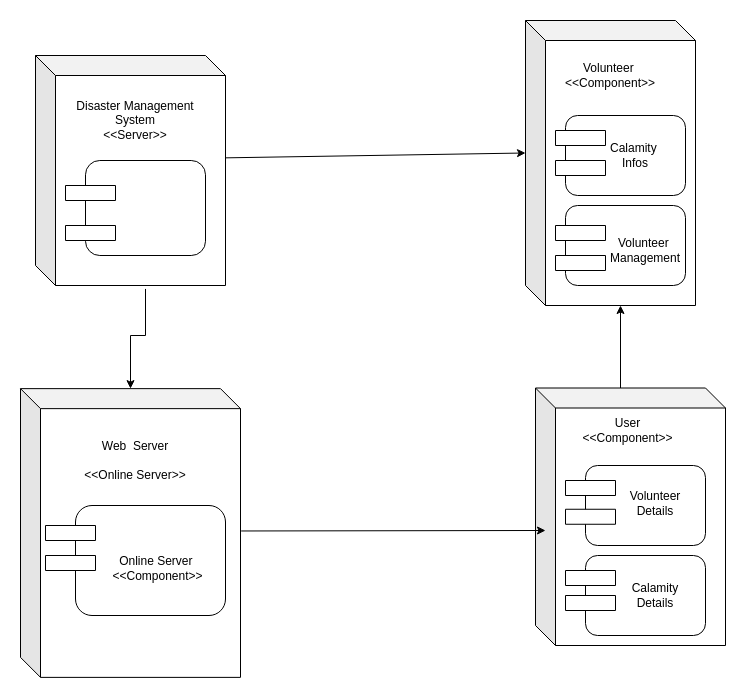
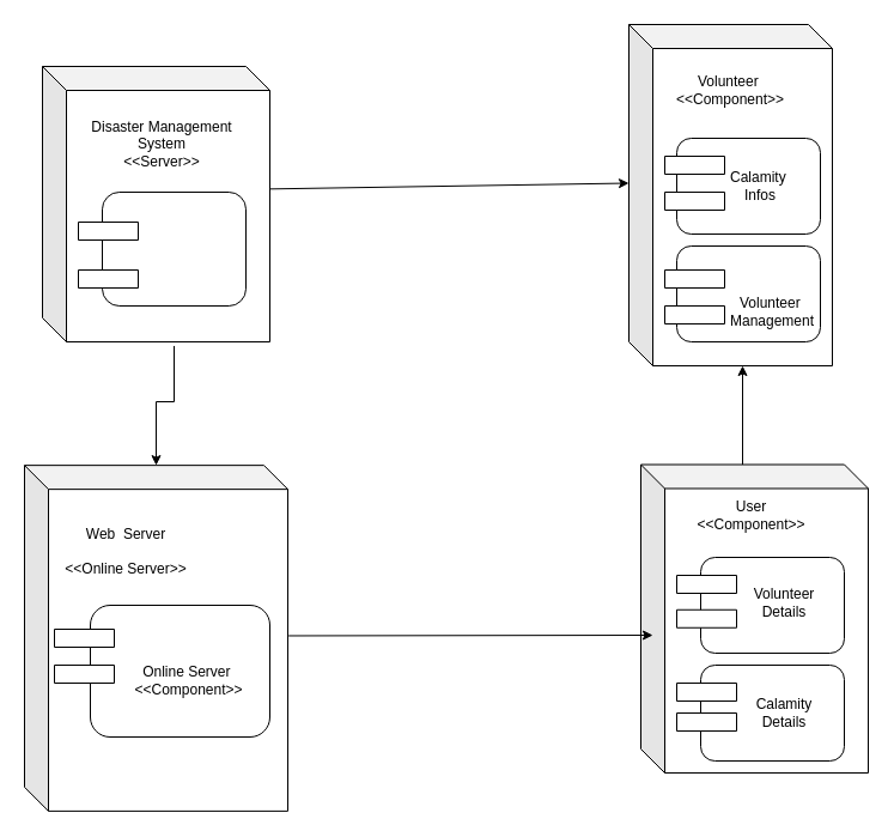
  <mxCell id="0" />
  <mxCell id="1" parent="0" />
  <mxCell id="2" value="" style="shape=cube;whiteSpace=wrap;html=1;boundedLbl=1;backgroundOutline=1;darkOpacity=0.05;darkOpacity2=0.1;" vertex="1" parent="1"><mxGeometry x="35" y="55" width="190" height="230" as="geometry" /></mxCell>
  <mxCell id="3" value="" style="shape=cube;whiteSpace=wrap;html=1;boundedLbl=1;backgroundOutline=1;darkOpacity=0.05;darkOpacity2=0.1;" vertex="1" parent="1"><mxGeometry x="525" y="20" width="170" height="285" as="geometry" /></mxCell>
  <mxCell id="4" value="&lt;br&gt;&lt;br&gt;" style="shape=cube;whiteSpace=wrap;html=1;boundedLbl=1;backgroundOutline=1;darkOpacity=0.05;darkOpacity2=0.1;" vertex="1" parent="1"><mxGeometry x="20" y="388.13" width="220" height="288.75" as="geometry" /></mxCell>
  <mxCell id="5" value="" style="shape=cube;whiteSpace=wrap;html=1;boundedLbl=1;backgroundOutline=1;darkOpacity=0.05;darkOpacity2=0.1;" vertex="1" parent="1"><mxGeometry x="535" y="387.5" width="190" height="257.5" as="geometry" /></mxCell>
  <mxCell id="6" value="" style="endArrow=classic;html=1;rounded=0;entryX=0;entryY=0;entryDx=0;entryDy=132.5;entryPerimeter=0;exitX=1;exitY=0.445;exitDx=0;exitDy=0;exitPerimeter=0;" edge="1" parent="1" source="2" target="3"><mxGeometry width="50" height="50" relative="1" as="geometry"><mxPoint x="165" y="185" as="sourcePoint" /><mxPoint x="285" y="185" as="targetPoint" /></mxGeometry></mxCell>
  <mxCell id="7" value="" style="endArrow=classic;html=1;rounded=0;exitX=1.003;exitY=0.493;exitDx=0;exitDy=0;exitPerimeter=0;" edge="1" parent="1" source="4"><mxGeometry width="50" height="50" relative="1" as="geometry"><mxPoint x="265" y="415" as="sourcePoint" /><mxPoint x="545" y="530" as="targetPoint" /></mxGeometry></mxCell>
  <mxCell id="8" value="" style="endArrow=classic;html=1;rounded=0;exitX=0;exitY=0;exitDx=85;exitDy=0;exitPerimeter=0;" edge="1" parent="1" source="5"><mxGeometry width="50" height="50" relative="1" as="geometry"><mxPoint x="415" y="305" as="sourcePoint" /><mxPoint x="620" y="305" as="targetPoint" /></mxGeometry></mxCell>
  <mxCell id="9" value="" style="edgeStyle=orthogonalEdgeStyle;rounded=0;orthogonalLoop=1;jettySize=auto;html=1;exitX=0.579;exitY=1.015;exitDx=0;exitDy=0;exitPerimeter=0;" edge="1" parent="1" source="2" target="4"><mxGeometry relative="1" as="geometry"><Array as="points"><mxPoint x="145" y="335" /><mxPoint x="130" y="335" /></Array></mxGeometry></mxCell>
  <mxCell id="10" value="" style="rounded=1;whiteSpace=wrap;html=1;" vertex="1" parent="1"><mxGeometry x="85" y="160" width="120" height="95" as="geometry" /></mxCell>
  <mxCell id="11" value="" style="verticalLabelPosition=bottom;verticalAlign=top;html=1;shape=mxgraph.basic.rect;fillColor2=none;strokeWidth=1;size=20;indent=5;" vertex="1" parent="1"><mxGeometry x="65" y="185" width="50" height="15" as="geometry" /></mxCell>
  <mxCell id="12" value="" style="verticalLabelPosition=bottom;verticalAlign=top;html=1;shape=mxgraph.basic.rect;fillColor2=none;strokeWidth=1;size=20;indent=5;" vertex="1" parent="1"><mxGeometry x="65" y="225" width="50" height="15" as="geometry" /></mxCell>
  <mxCell id="13" value="" style="rounded=1;whiteSpace=wrap;html=1;" vertex="1" parent="1"><mxGeometry x="565" y="205" width="120" height="80" as="geometry" /></mxCell>
  <mxCell id="14" value="" style="verticalLabelPosition=bottom;verticalAlign=top;html=1;shape=mxgraph.basic.rect;fillColor2=none;strokeWidth=1;size=20;indent=98.67;" vertex="1" parent="1"><mxGeometry x="555" y="225" width="50" height="15" as="geometry" /></mxCell>
  <mxCell id="15" value="" style="verticalLabelPosition=bottom;verticalAlign=top;html=1;shape=mxgraph.basic.rect;fillColor2=none;strokeWidth=1;size=20;indent=98.67;" vertex="1" parent="1"><mxGeometry x="555" y="255" width="50" height="15" as="geometry" /></mxCell>
  <mxCell id="16" value="" style="rounded=1;whiteSpace=wrap;html=1;" vertex="1" parent="1"><mxGeometry x="585" y="555" width="120" height="80" as="geometry" /></mxCell>
  <mxCell id="17" value="" style="verticalLabelPosition=bottom;verticalAlign=top;html=1;shape=mxgraph.basic.rect;fillColor2=none;strokeWidth=1;size=20;indent=98.67;" vertex="1" parent="1"><mxGeometry x="565" y="570" width="50" height="15" as="geometry" /></mxCell>
  <mxCell id="18" value="" style="verticalLabelPosition=bottom;verticalAlign=top;html=1;shape=mxgraph.basic.rect;fillColor2=none;strokeWidth=1;size=20;indent=98.67;" vertex="1" parent="1"><mxGeometry x="565" y="595" width="50" height="15" as="geometry" /></mxCell>
- <mxCell id="19" value="Web&amp;nbsp; Server&lt;br style=&quot;border-color: var(--border-color);&quot;&gt;&lt;br style=&quot;border-color: var(--border-color);&quot;&gt;&lt;span style=&quot;border-color: var(--border-color);&quot;&gt;&amp;lt;&amp;lt;Online Server&amp;gt;&amp;gt;&lt;/span&gt;" style="text;html=1;strokeColor=none;fillColor=none;align=center;verticalAlign=middle;whiteSpace=wrap;rounded=0;" vertex="1" parent="1"><mxGeometry x="75" y="445" width="120" height="30" as="geometry" /></mxCell>
+ <mxCell id="19" value="Web&amp;nbsp; Server&lt;br style=&quot;border-color: var(--border-color);&quot;&gt;&lt;br style=&quot;border-color: var(--border-color);&quot;&gt;&lt;span style=&quot;border-color: var(--border-color);&quot;&gt;&amp;lt;&amp;lt;Online Server&amp;gt;&amp;gt;&lt;/span&gt;" style="text;html=1;strokeColor=none;fillColor=none;align=center;verticalAlign=middle;whiteSpace=wrap;rounded=0;" vertex="1" parent="1"><mxGeometry x="45" y="445" width="120" height="30" as="geometry" /></mxCell>
  <mxCell id="20" value="" style="rounded=1;whiteSpace=wrap;html=1;" vertex="1" parent="1"><mxGeometry x="75" y="505" width="150" height="110" as="geometry" /></mxCell>
  <mxCell id="21" value="" style="verticalLabelPosition=bottom;verticalAlign=top;html=1;shape=mxgraph.basic.rect;fillColor2=none;strokeWidth=1;size=20;indent=100;" vertex="1" parent="1"><mxGeometry x="45" y="525" width="50" height="15" as="geometry" /></mxCell>
  <mxCell id="22" value="" style="verticalLabelPosition=bottom;verticalAlign=top;html=1;shape=mxgraph.basic.rect;fillColor2=none;strokeWidth=1;size=20;indent=100;" vertex="1" parent="1"><mxGeometry x="45" y="555" width="50" height="15" as="geometry" /></mxCell>
  <mxCell id="23" value="Disaster Management System &lt;br&gt;&amp;lt;&amp;lt;Server&amp;gt;&amp;gt;" style="text;html=1;strokeColor=none;fillColor=none;align=center;verticalAlign=middle;whiteSpace=wrap;rounded=0;" vertex="1" parent="1"><mxGeometry x="75" y="95" width="120" height="50" as="geometry" /></mxCell>
  <mxCell id="24" value="Volunteer&amp;nbsp;&lt;br style=&quot;border-color: var(--border-color);&quot;&gt;&amp;lt;&amp;lt;Component&amp;gt;&amp;gt;" style="text;html=1;strokeColor=none;fillColor=none;align=center;verticalAlign=middle;whiteSpace=wrap;rounded=0;" vertex="1" parent="1"><mxGeometry x="565" y="55" width="90" height="40" as="geometry" /></mxCell>
  <mxCell id="25" value="" style="rounded=1;whiteSpace=wrap;html=1;" vertex="1" parent="1"><mxGeometry x="565" y="115" width="120" height="80" as="geometry" /></mxCell>
  <mxCell id="26" value="" style="verticalLabelPosition=bottom;verticalAlign=top;html=1;shape=mxgraph.basic.rect;fillColor2=none;strokeWidth=1;size=20;indent=98.67;" vertex="1" parent="1"><mxGeometry x="555" y="130" width="50" height="15" as="geometry" /></mxCell>
  <mxCell id="27" value="" style="verticalLabelPosition=bottom;verticalAlign=top;html=1;shape=mxgraph.basic.rect;fillColor2=none;strokeWidth=1;size=20;indent=98.67;" vertex="1" parent="1"><mxGeometry x="555" y="160" width="50" height="15" as="geometry" /></mxCell>
  <mxCell id="28" value="User&lt;br style=&quot;border-color: var(--border-color);&quot;&gt;&amp;lt;&amp;lt;Component&amp;gt;&amp;gt;" style="text;html=1;strokeColor=none;fillColor=none;align=center;verticalAlign=middle;whiteSpace=wrap;rounded=0;" vertex="1" parent="1"><mxGeometry x="580" y="415" width="95" height="30" as="geometry" /></mxCell>
  <mxCell id="29" value="" style="rounded=1;whiteSpace=wrap;html=1;" vertex="1" parent="1"><mxGeometry x="585" y="465" width="120" height="80" as="geometry" /></mxCell>
  <mxCell id="30" value="" style="verticalLabelPosition=bottom;verticalAlign=top;html=1;shape=mxgraph.basic.rect;fillColor2=none;strokeWidth=1;size=20;indent=98.67;" vertex="1" parent="1"><mxGeometry x="565" y="480" width="50" height="15" as="geometry" /></mxCell>
  <mxCell id="31" value="" style="verticalLabelPosition=bottom;verticalAlign=top;html=1;shape=mxgraph.basic.rect;fillColor2=none;strokeWidth=1;size=20;indent=98.67;" vertex="1" parent="1"><mxGeometry x="565" y="508.75" width="50" height="15" as="geometry" /></mxCell>
  <mxCell id="32" value="Online Server&amp;nbsp;&lt;br&gt;&amp;lt;&amp;lt;Component&amp;gt;&amp;gt;" style="text;html=1;strokeColor=none;fillColor=none;align=center;verticalAlign=middle;whiteSpace=wrap;rounded=0;" vertex="1" parent="1"><mxGeometry x="115" y="533.75" width="85" height="67.5" as="geometry" /></mxCell>
  <mxCell id="33" value="Volunteer Details&lt;br&gt;" style="text;html=1;strokeColor=none;fillColor=none;align=center;verticalAlign=middle;whiteSpace=wrap;rounded=0;" vertex="1" parent="1"><mxGeometry x="615" y="480" width="80" height="45" as="geometry" /></mxCell>
  <mxCell id="34" value="Calamity Details" style="text;html=1;strokeColor=none;fillColor=none;align=center;verticalAlign=middle;whiteSpace=wrap;rounded=0;" vertex="1" parent="1"><mxGeometry x="625" y="565" width="60" height="60" as="geometry" /></mxCell>
  <mxCell id="35" value="Calamity&amp;nbsp;&lt;br&gt;Infos" style="text;html=1;strokeColor=none;fillColor=none;align=center;verticalAlign=middle;whiteSpace=wrap;rounded=0;" vertex="1" parent="1"><mxGeometry x="605" y="140" width="60" height="30" as="geometry" /></mxCell>
- <mxCell id="36" value="Volunteer&amp;nbsp;&lt;br&gt;Management" style="text;html=1;strokeColor=none;fillColor=none;align=center;verticalAlign=middle;whiteSpace=wrap;rounded=0;" vertex="1" parent="1"><mxGeometry x="615" y="235" width="60" height="30" as="geometry" /></mxCell>
+ <mxCell id="36" value="Volunteer&amp;nbsp;&lt;br&gt;Management" style="text;html=1;strokeColor=none;fillColor=none;align=center;verticalAlign=middle;whiteSpace=wrap;rounded=0;" vertex="1" parent="1"><mxGeometry x="615" y="245" width="60" height="30" as="geometry" /></mxCell>
